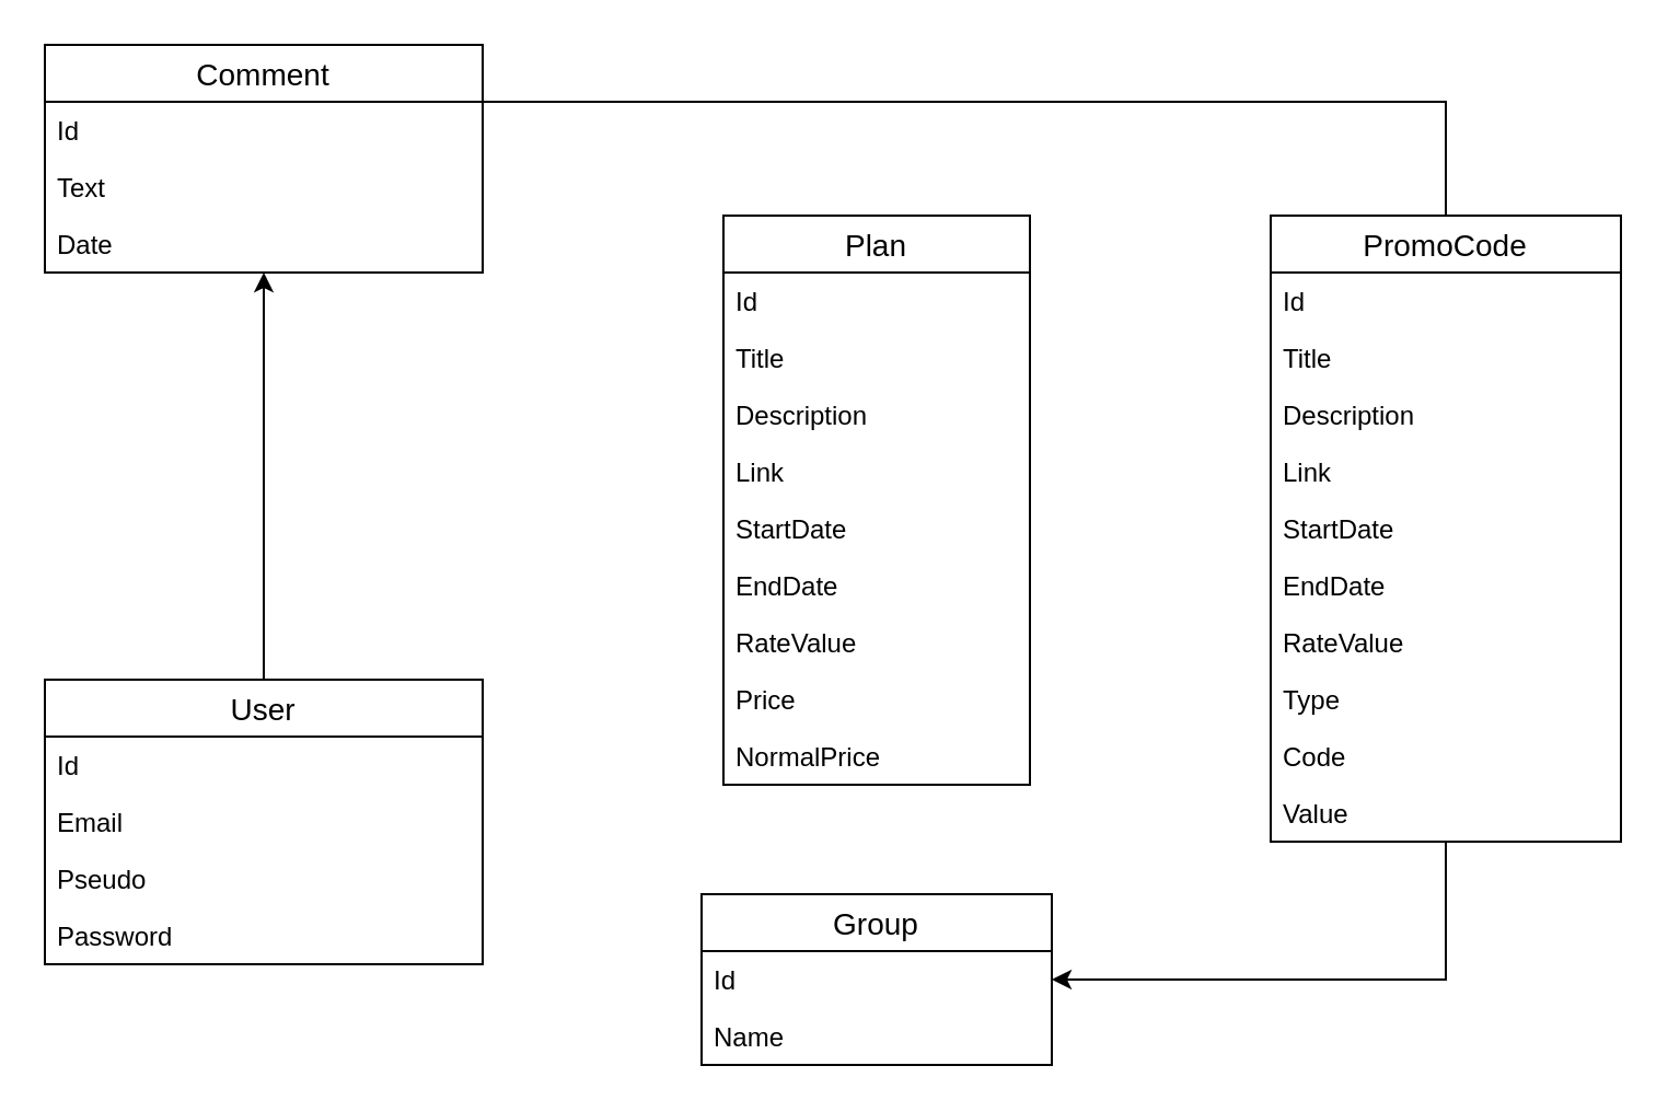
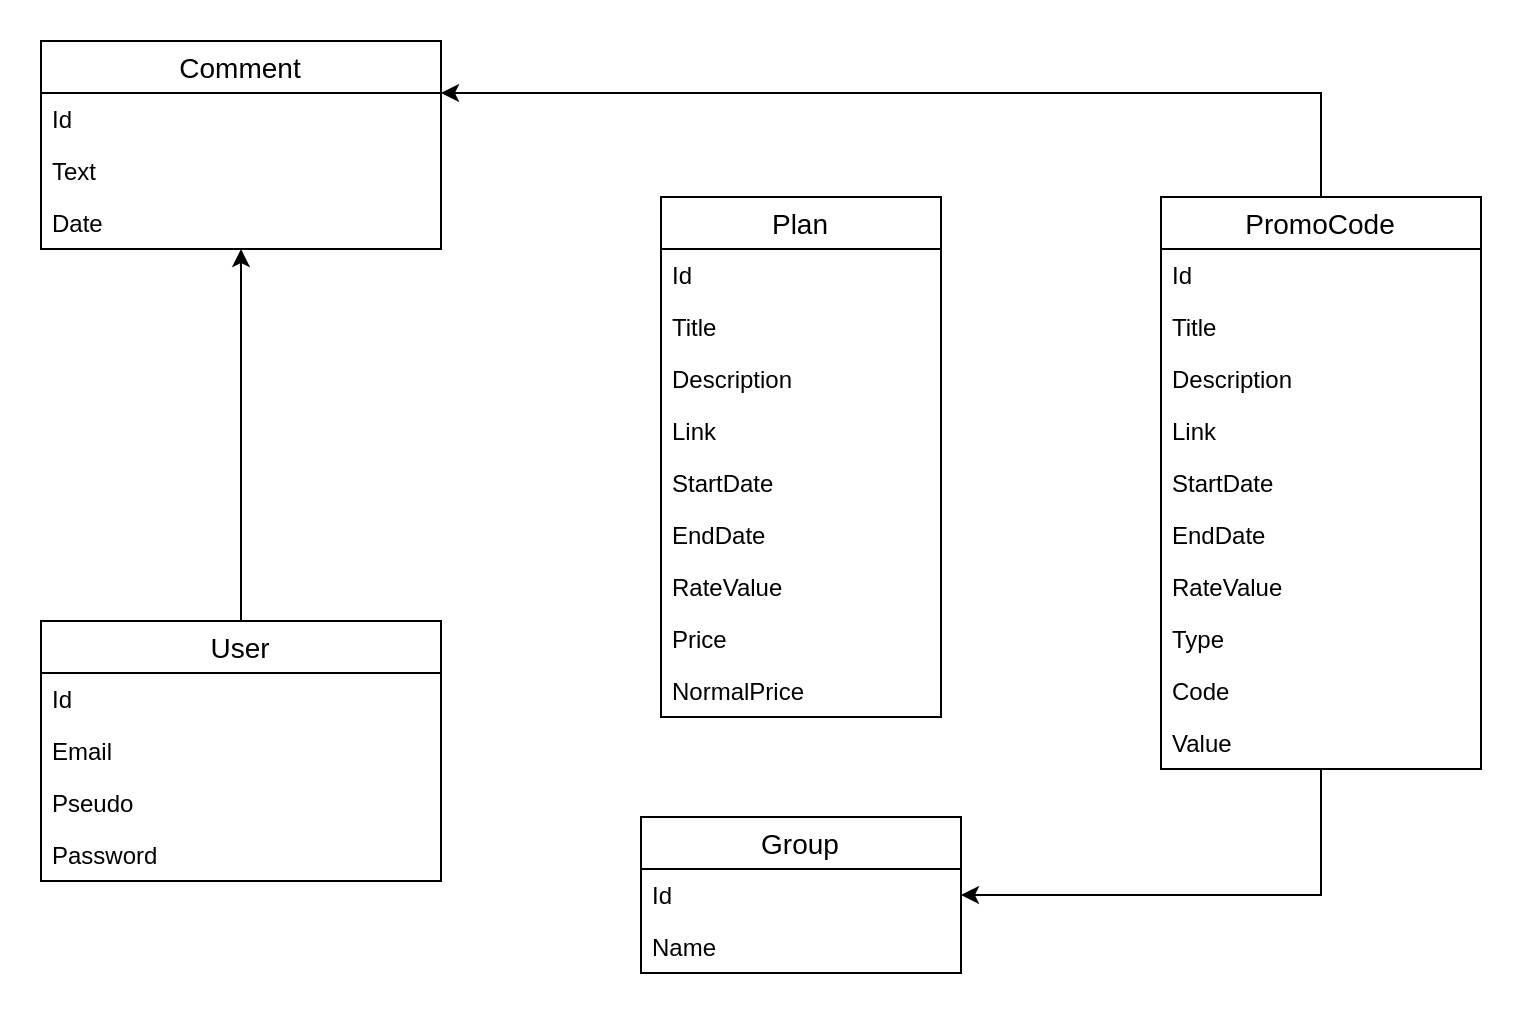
  <mxCell id="0" />
  <mxCell id="1" parent="0" />
  <mxCell id="2" style="edgeStyle=orthogonalEdgeStyle;rounded=0;orthogonalLoop=1;jettySize=auto;html=1;" parent="1" source="3" target="8" edge="1"><mxGeometry relative="1" as="geometry" /></mxCell>
  <mxCell id="3" value="User" style="swimlane;fontStyle=0;childLayout=stackLayout;horizontal=1;startSize=26;horizontalStack=0;resizeParent=1;resizeParentMax=0;resizeLast=0;collapsible=1;marginBottom=0;align=center;fontSize=14;" parent="1" vertex="1"><mxGeometry x="20" y="310" width="200" height="130" as="geometry" /></mxCell>
  <mxCell id="4" value="Id" style="text;strokeColor=none;fillColor=none;spacingLeft=4;spacingRight=4;overflow=hidden;rotatable=0;points=[[0,0.5],[1,0.5]];portConstraint=eastwest;fontSize=12;" parent="3" vertex="1"><mxGeometry y="26" width="200" height="26" as="geometry" /></mxCell>
  <mxCell id="5" value="Email" style="text;strokeColor=none;fillColor=none;spacingLeft=4;spacingRight=4;overflow=hidden;rotatable=0;points=[[0,0.5],[1,0.5]];portConstraint=eastwest;fontSize=12;" parent="3" vertex="1"><mxGeometry y="52" width="200" height="26" as="geometry" /></mxCell>
  <mxCell id="6" value="Pseudo&#10;" style="text;strokeColor=none;fillColor=none;spacingLeft=4;spacingRight=4;overflow=hidden;rotatable=0;points=[[0,0.5],[1,0.5]];portConstraint=eastwest;fontSize=12;" parent="3" vertex="1"><mxGeometry y="78" width="200" height="26" as="geometry" /></mxCell>
  <mxCell id="7" value="Password&#10;" style="text;strokeColor=none;fillColor=none;spacingLeft=4;spacingRight=4;overflow=hidden;rotatable=0;points=[[0,0.5],[1,0.5]];portConstraint=eastwest;fontSize=12;" parent="3" vertex="1"><mxGeometry y="104" width="200" height="26" as="geometry" /></mxCell>
  <mxCell id="8" value="Comment" style="swimlane;fontStyle=0;childLayout=stackLayout;horizontal=1;startSize=26;horizontalStack=0;resizeParent=1;resizeParentMax=0;resizeLast=0;collapsible=1;marginBottom=0;align=center;fontSize=14;" parent="1" vertex="1"><mxGeometry x="20" y="20" width="200" height="104" as="geometry" /></mxCell>
  <mxCell id="9" value="Id" style="text;strokeColor=none;fillColor=none;spacingLeft=4;spacingRight=4;overflow=hidden;rotatable=0;points=[[0,0.5],[1,0.5]];portConstraint=eastwest;fontSize=12;" parent="8" vertex="1"><mxGeometry y="26" width="200" height="26" as="geometry" /></mxCell>
  <mxCell id="10" value="Text" style="text;strokeColor=none;fillColor=none;spacingLeft=4;spacingRight=4;overflow=hidden;rotatable=0;points=[[0,0.5],[1,0.5]];portConstraint=eastwest;fontSize=12;" parent="8" vertex="1"><mxGeometry y="52" width="200" height="26" as="geometry" /></mxCell>
  <mxCell id="11" value="Date" style="text;strokeColor=none;fillColor=none;spacingLeft=4;spacingRight=4;overflow=hidden;rotatable=0;points=[[0,0.5],[1,0.5]];portConstraint=eastwest;fontSize=12;" parent="8" vertex="1"><mxGeometry y="78" width="200" height="26" as="geometry" /></mxCell>
  <mxCell id="12" style="edgeStyle=orthogonalEdgeStyle;rounded=0;orthogonalLoop=1;jettySize=auto;html=1;entryX=1;entryY=0.5;entryDx=0;entryDy=0;" edge="1" parent="1" source="14" target="36"><mxGeometry relative="1" as="geometry" /></mxCell>
- <mxCell id="13" style="edgeStyle=orthogonalEdgeStyle;rounded=0;orthogonalLoop=1;jettySize=auto;html=1;entryX=1;entryY=0.25;entryDx=0;entryDy=0;endArrow=none;" edge="1" parent="1" source="14" target="8"><mxGeometry relative="1" as="geometry"><Array as="points"><mxPoint x="660" y="46" /></Array></mxGeometry></mxCell>
+ <mxCell id="13" style="edgeStyle=orthogonalEdgeStyle;rounded=0;orthogonalLoop=1;jettySize=auto;html=1;entryX=1;entryY=0.25;entryDx=0;entryDy=0;" edge="1" parent="1" source="14" target="8"><mxGeometry relative="1" as="geometry"><Array as="points"><mxPoint x="660" y="46" /></Array></mxGeometry></mxCell>
  <mxCell id="14" value="PromoCode" style="swimlane;fontStyle=0;childLayout=stackLayout;horizontal=1;startSize=26;horizontalStack=0;resizeParent=1;resizeParentMax=0;resizeLast=0;collapsible=1;marginBottom=0;align=center;fontSize=14;" parent="1" vertex="1"><mxGeometry x="580" y="98" width="160" height="286" as="geometry" /></mxCell>
  <mxCell id="15" value="Id" style="text;strokeColor=none;fillColor=none;spacingLeft=4;spacingRight=4;overflow=hidden;rotatable=0;points=[[0,0.5],[1,0.5]];portConstraint=eastwest;fontSize=12;" vertex="1" parent="14"><mxGeometry y="26" width="160" height="26" as="geometry" /></mxCell>
  <mxCell id="16" value="Title" style="text;strokeColor=none;fillColor=none;spacingLeft=4;spacingRight=4;overflow=hidden;rotatable=0;points=[[0,0.5],[1,0.5]];portConstraint=eastwest;fontSize=12;" vertex="1" parent="14"><mxGeometry y="52" width="160" height="26" as="geometry" /></mxCell>
  <mxCell id="17" value="Description&#10;" style="text;strokeColor=none;fillColor=none;spacingLeft=4;spacingRight=4;overflow=hidden;rotatable=0;points=[[0,0.5],[1,0.5]];portConstraint=eastwest;fontSize=12;" vertex="1" parent="14"><mxGeometry y="78" width="160" height="26" as="geometry" /></mxCell>
  <mxCell id="18" value="Link&#10;" style="text;strokeColor=none;fillColor=none;spacingLeft=4;spacingRight=4;overflow=hidden;rotatable=0;points=[[0,0.5],[1,0.5]];portConstraint=eastwest;fontSize=12;" vertex="1" parent="14"><mxGeometry y="104" width="160" height="26" as="geometry" /></mxCell>
  <mxCell id="19" value="StartDate&#10;" style="text;strokeColor=none;fillColor=none;spacingLeft=4;spacingRight=4;overflow=hidden;rotatable=0;points=[[0,0.5],[1,0.5]];portConstraint=eastwest;fontSize=12;" vertex="1" parent="14"><mxGeometry y="130" width="160" height="26" as="geometry" /></mxCell>
  <mxCell id="20" value="EndDate" style="text;strokeColor=none;fillColor=none;spacingLeft=4;spacingRight=4;overflow=hidden;rotatable=0;points=[[0,0.5],[1,0.5]];portConstraint=eastwest;fontSize=12;" vertex="1" parent="14"><mxGeometry y="156" width="160" height="26" as="geometry" /></mxCell>
  <mxCell id="21" value="RateValue" style="text;strokeColor=none;fillColor=none;spacingLeft=4;spacingRight=4;overflow=hidden;rotatable=0;points=[[0,0.5],[1,0.5]];portConstraint=eastwest;fontSize=12;" vertex="1" parent="14"><mxGeometry y="182" width="160" height="26" as="geometry" /></mxCell>
  <mxCell id="22" value="Type" style="text;strokeColor=none;fillColor=none;spacingLeft=4;spacingRight=4;overflow=hidden;rotatable=0;points=[[0,0.5],[1,0.5]];portConstraint=eastwest;fontSize=12;" parent="14" vertex="1"><mxGeometry y="208" width="160" height="26" as="geometry" /></mxCell>
  <mxCell id="23" value="Code" style="text;strokeColor=none;fillColor=none;spacingLeft=4;spacingRight=4;overflow=hidden;rotatable=0;points=[[0,0.5],[1,0.5]];portConstraint=eastwest;fontSize=12;" parent="14" vertex="1"><mxGeometry y="234" width="160" height="26" as="geometry" /></mxCell>
  <mxCell id="24" value="Value" style="text;strokeColor=none;fillColor=none;spacingLeft=4;spacingRight=4;overflow=hidden;rotatable=0;points=[[0,0.5],[1,0.5]];portConstraint=eastwest;fontSize=12;" parent="14" vertex="1"><mxGeometry y="260" width="160" height="26" as="geometry" /></mxCell>
  <mxCell id="25" value="Plan" style="swimlane;fontStyle=0;childLayout=stackLayout;horizontal=1;startSize=26;horizontalStack=0;resizeParent=1;resizeParentMax=0;resizeLast=0;collapsible=1;marginBottom=0;align=center;fontSize=14;" parent="1" vertex="1"><mxGeometry x="330" y="98" width="140" height="260" as="geometry" /></mxCell>
  <mxCell id="26" value="Id" style="text;strokeColor=none;fillColor=none;spacingLeft=4;spacingRight=4;overflow=hidden;rotatable=0;points=[[0,0.5],[1,0.5]];portConstraint=eastwest;fontSize=12;" vertex="1" parent="25"><mxGeometry y="26" width="140" height="26" as="geometry" /></mxCell>
  <mxCell id="27" value="Title" style="text;strokeColor=none;fillColor=none;spacingLeft=4;spacingRight=4;overflow=hidden;rotatable=0;points=[[0,0.5],[1,0.5]];portConstraint=eastwest;fontSize=12;" vertex="1" parent="25"><mxGeometry y="52" width="140" height="26" as="geometry" /></mxCell>
  <mxCell id="28" value="Description&#10;" style="text;strokeColor=none;fillColor=none;spacingLeft=4;spacingRight=4;overflow=hidden;rotatable=0;points=[[0,0.5],[1,0.5]];portConstraint=eastwest;fontSize=12;" vertex="1" parent="25"><mxGeometry y="78" width="140" height="26" as="geometry" /></mxCell>
  <mxCell id="29" value="Link&#10;" style="text;strokeColor=none;fillColor=none;spacingLeft=4;spacingRight=4;overflow=hidden;rotatable=0;points=[[0,0.5],[1,0.5]];portConstraint=eastwest;fontSize=12;" vertex="1" parent="25"><mxGeometry y="104" width="140" height="26" as="geometry" /></mxCell>
  <mxCell id="30" value="StartDate&#10;" style="text;strokeColor=none;fillColor=none;spacingLeft=4;spacingRight=4;overflow=hidden;rotatable=0;points=[[0,0.5],[1,0.5]];portConstraint=eastwest;fontSize=12;" vertex="1" parent="25"><mxGeometry y="130" width="140" height="26" as="geometry" /></mxCell>
  <mxCell id="31" value="EndDate" style="text;strokeColor=none;fillColor=none;spacingLeft=4;spacingRight=4;overflow=hidden;rotatable=0;points=[[0,0.5],[1,0.5]];portConstraint=eastwest;fontSize=12;" vertex="1" parent="25"><mxGeometry y="156" width="140" height="26" as="geometry" /></mxCell>
  <mxCell id="32" value="RateValue" style="text;strokeColor=none;fillColor=none;spacingLeft=4;spacingRight=4;overflow=hidden;rotatable=0;points=[[0,0.5],[1,0.5]];portConstraint=eastwest;fontSize=12;" parent="25" vertex="1"><mxGeometry y="182" width="140" height="26" as="geometry" /></mxCell>
  <mxCell id="33" value="Price" style="text;strokeColor=none;fillColor=none;spacingLeft=4;spacingRight=4;overflow=hidden;rotatable=0;points=[[0,0.5],[1,0.5]];portConstraint=eastwest;fontSize=12;" parent="25" vertex="1"><mxGeometry y="208" width="140" height="26" as="geometry" /></mxCell>
  <mxCell id="34" value="NormalPrice" style="text;strokeColor=none;fillColor=none;spacingLeft=4;spacingRight=4;overflow=hidden;rotatable=0;points=[[0,0.5],[1,0.5]];portConstraint=eastwest;fontSize=12;" parent="25" vertex="1"><mxGeometry y="234" width="140" height="26" as="geometry" /></mxCell>
  <mxCell id="35" value="Group" style="swimlane;fontStyle=0;childLayout=stackLayout;horizontal=1;startSize=26;horizontalStack=0;resizeParent=1;resizeParentMax=0;resizeLast=0;collapsible=1;marginBottom=0;align=center;fontSize=14;" parent="1" vertex="1"><mxGeometry x="320" y="408" width="160" height="78" as="geometry" /></mxCell>
  <mxCell id="36" value="Id" style="text;strokeColor=none;fillColor=none;spacingLeft=4;spacingRight=4;overflow=hidden;rotatable=0;points=[[0,0.5],[1,0.5]];portConstraint=eastwest;fontSize=12;" parent="35" vertex="1"><mxGeometry y="26" width="160" height="26" as="geometry" /></mxCell>
  <mxCell id="37" value="Name" style="text;strokeColor=none;fillColor=none;spacingLeft=4;spacingRight=4;overflow=hidden;rotatable=0;points=[[0,0.5],[1,0.5]];portConstraint=eastwest;fontSize=12;" parent="35" vertex="1"><mxGeometry y="52" width="160" height="26" as="geometry" /></mxCell>
